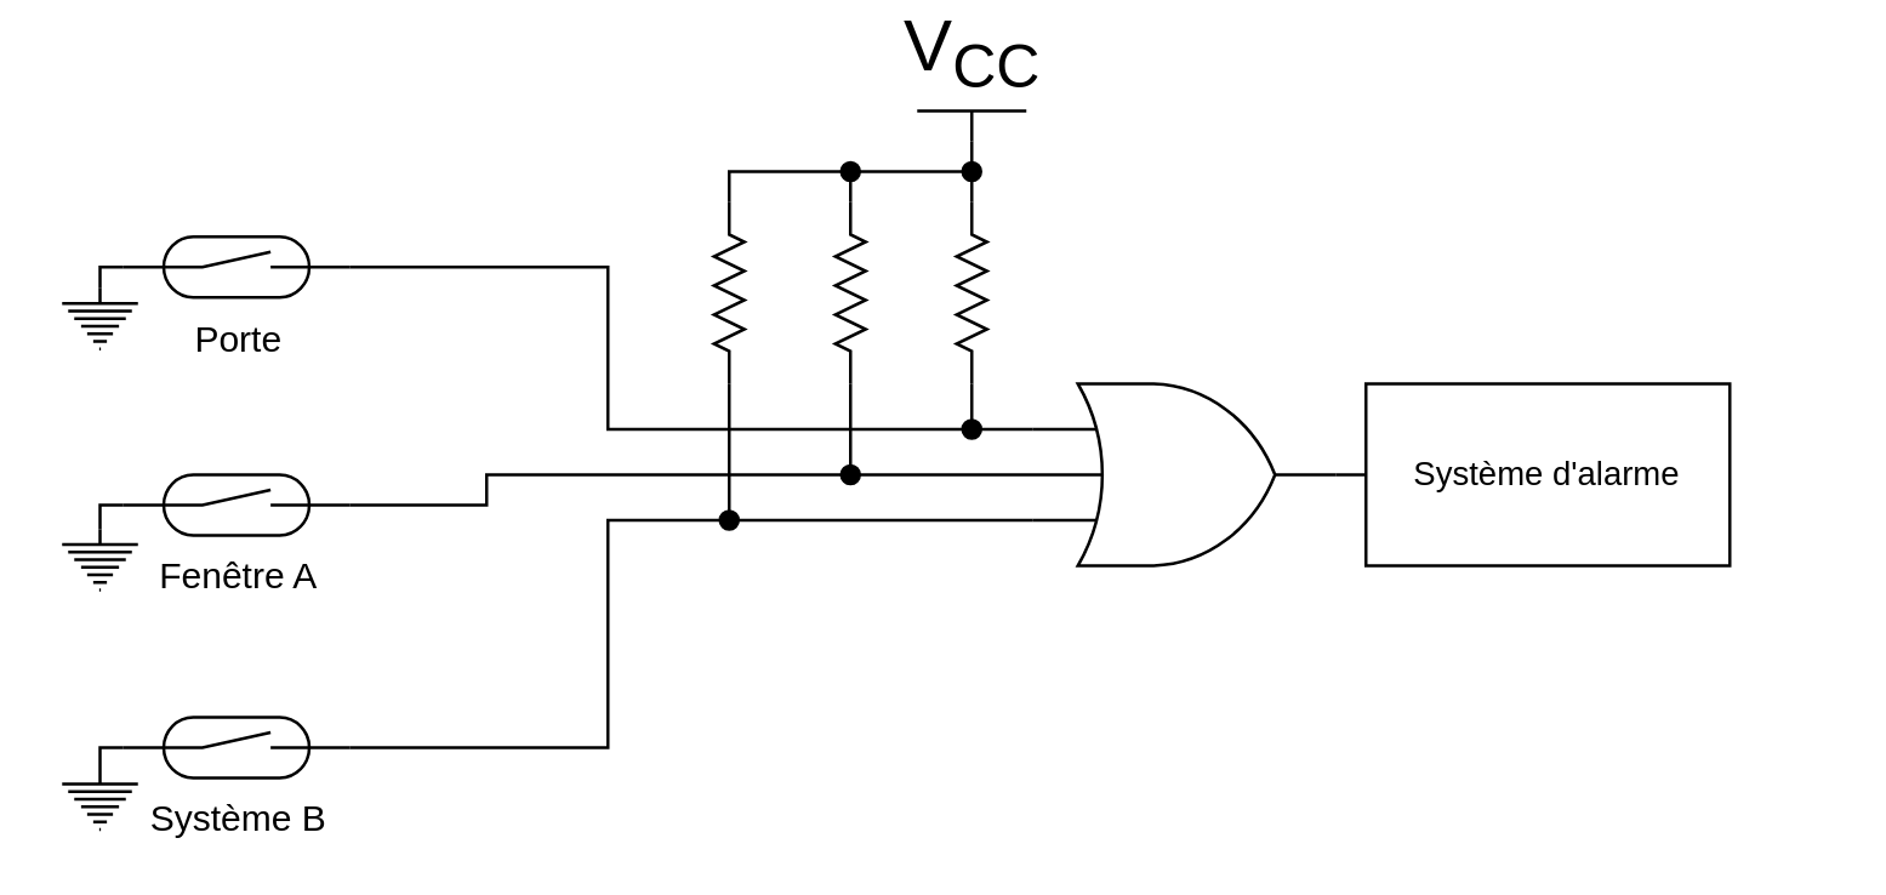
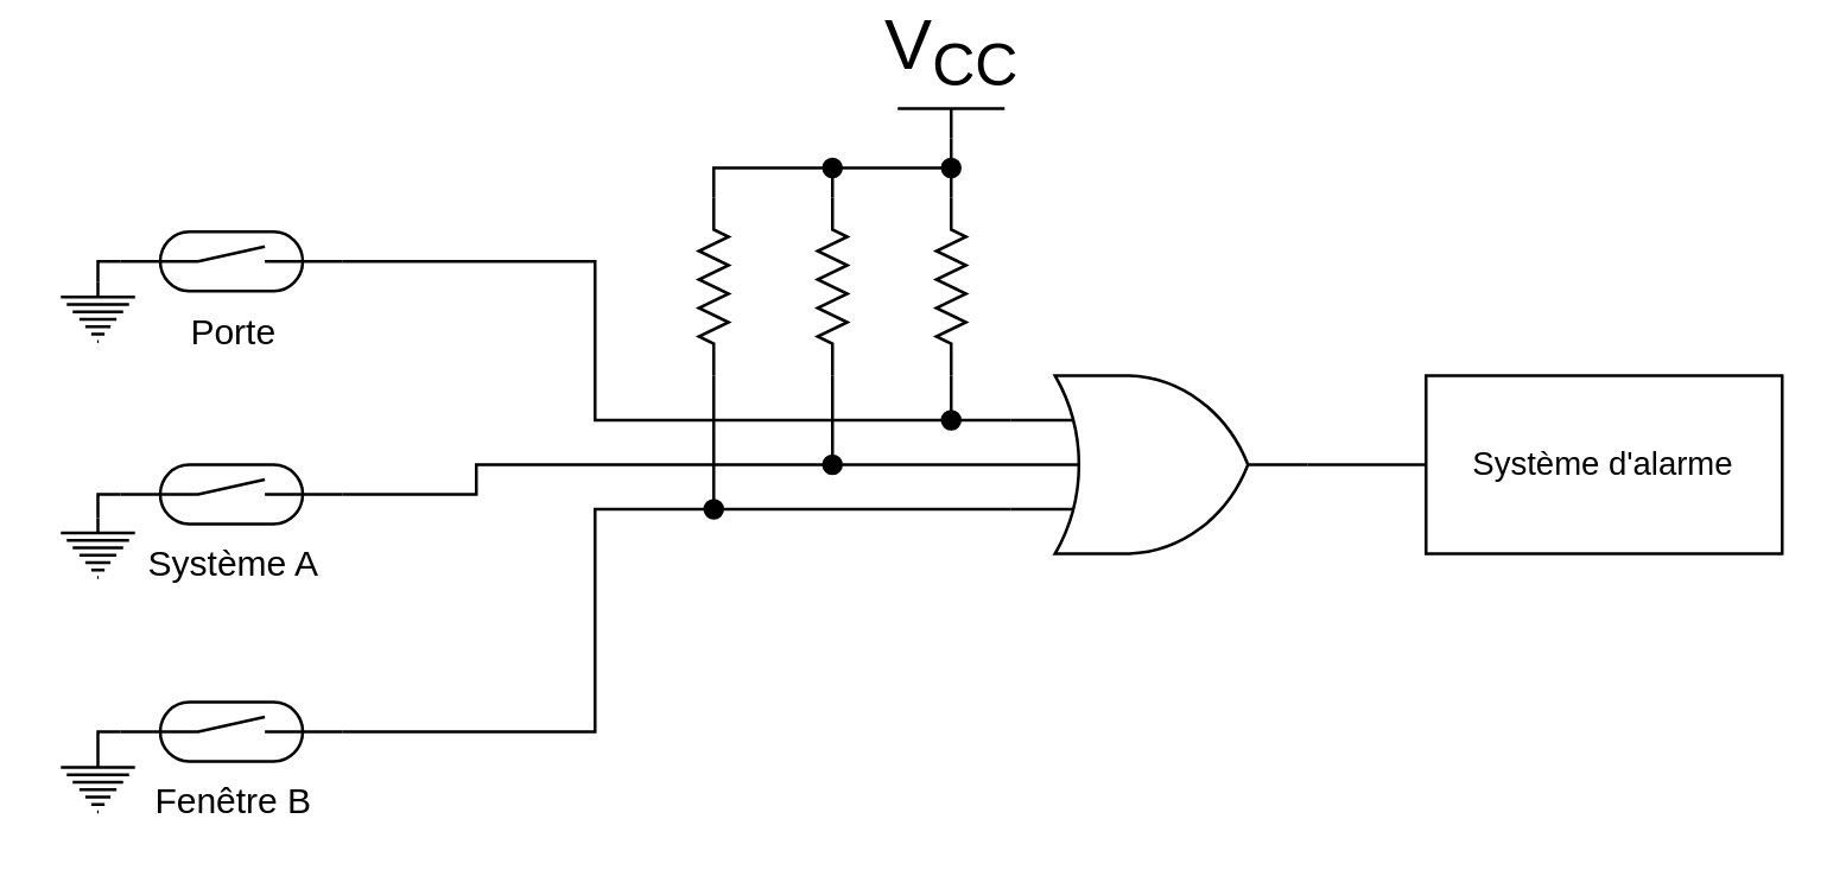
  <mxCell id="0" />
  <mxCell id="1" parent="0" />
  <mxCell id="2" style="edgeStyle=orthogonalEdgeStyle;shape=connector;rounded=0;orthogonalLoop=1;jettySize=auto;html=1;exitX=0;exitY=0.25;exitDx=0;exitDy=0;exitPerimeter=0;entryX=1;entryY=0.5;entryDx=0;entryDy=0;strokeColor=default;align=center;verticalAlign=middle;fontFamily=Helvetica;fontSize=11;fontColor=default;labelBackgroundColor=default;endArrow=none;endFill=0;" parent="1" source="4" target="19" edge="1"><mxGeometry relative="1" as="geometry" /></mxCell>
  <mxCell id="3" style="edgeStyle=orthogonalEdgeStyle;shape=connector;rounded=0;orthogonalLoop=1;jettySize=auto;html=1;exitX=0;exitY=0.75;exitDx=0;exitDy=0;exitPerimeter=0;entryX=1;entryY=0.5;entryDx=0;entryDy=0;strokeColor=default;align=center;verticalAlign=middle;fontFamily=Helvetica;fontSize=11;fontColor=default;labelBackgroundColor=default;endArrow=none;endFill=0;" parent="1" source="4" target="23" edge="1"><mxGeometry relative="1" as="geometry" /></mxCell>
  <mxCell id="4" value="" style="verticalLabelPosition=bottom;shadow=0;dashed=0;align=center;html=1;verticalAlign=top;shape=mxgraph.electrical.logic_gates.logic_gate;operation=or;" parent="1" vertex="1"><mxGeometry x="340" y="110" width="100" height="60" as="geometry" /></mxCell>
  <mxCell id="5" style="edgeStyle=orthogonalEdgeStyle;shape=connector;rounded=0;orthogonalLoop=1;jettySize=auto;html=1;exitX=1;exitY=0.5;exitDx=0;exitDy=0;strokeColor=default;align=center;verticalAlign=middle;fontFamily=Helvetica;fontSize=11;fontColor=default;labelBackgroundColor=default;endArrow=none;endFill=0;entryX=0;entryY=0.5;entryDx=0;entryDy=0;" parent="1" source="6" target="19" edge="1"><mxGeometry relative="1" as="geometry"><mxPoint x="210" y="130" as="targetPoint" /><Array as="points"><mxPoint x="200" y="72" /><mxPoint x="200" y="125" /></Array></mxGeometry></mxCell>
  <mxCell id="6" value="Porte" style="pointerEvents=1;verticalLabelPosition=bottom;shadow=0;dashed=0;align=center;html=1;verticalAlign=top;shape=mxgraph.electrical.electro-mechanical.reedSwitch2;elSwitchState=off;" parent="1" vertex="1"><mxGeometry x="40" y="61.5" width="75" height="20" as="geometry" /></mxCell>
  <mxCell id="7" style="edgeStyle=orthogonalEdgeStyle;shape=connector;rounded=0;orthogonalLoop=1;jettySize=auto;html=1;exitX=0;exitY=0.5;exitDx=0;exitDy=0;exitPerimeter=0;entryX=0.5;entryY=0;entryDx=0;entryDy=0;strokeColor=default;align=center;verticalAlign=middle;fontFamily=Helvetica;fontSize=11;fontColor=default;labelBackgroundColor=default;endArrow=none;endFill=0;" parent="1" source="9" target="19" edge="1"><mxGeometry relative="1" as="geometry" /></mxCell>
  <mxCell id="8" style="edgeStyle=orthogonalEdgeStyle;shape=connector;rounded=0;orthogonalLoop=1;jettySize=auto;html=1;exitX=1;exitY=0.5;exitDx=0;exitDy=0;exitPerimeter=0;entryX=0.5;entryY=1;entryDx=0;entryDy=0;strokeColor=default;align=center;verticalAlign=middle;fontFamily=Helvetica;fontSize=11;fontColor=default;labelBackgroundColor=default;endArrow=none;endFill=0;" parent="1" source="9" target="26" edge="1"><mxGeometry relative="1" as="geometry" /></mxCell>
  <mxCell id="9" value="" style="pointerEvents=1;verticalLabelPosition=bottom;shadow=0;dashed=0;align=center;html=1;verticalAlign=top;shape=mxgraph.electrical.resistors.resistor_2;rotation=-90;" parent="1" vertex="1"><mxGeometry x="290" y="75" width="60" height="10" as="geometry" /></mxCell>
  <mxCell id="10" style="edgeStyle=orthogonalEdgeStyle;shape=connector;rounded=0;orthogonalLoop=1;jettySize=auto;html=1;exitX=0;exitY=0.5;exitDx=0;exitDy=0;exitPerimeter=0;entryX=0.5;entryY=0;entryDx=0;entryDy=0;strokeColor=default;align=center;verticalAlign=middle;fontFamily=Helvetica;fontSize=11;fontColor=default;labelBackgroundColor=default;endArrow=none;endFill=0;" parent="1" source="12" target="21" edge="1"><mxGeometry relative="1" as="geometry" /></mxCell>
  <mxCell id="11" style="edgeStyle=orthogonalEdgeStyle;shape=connector;rounded=0;orthogonalLoop=1;jettySize=auto;html=1;exitX=1;exitY=0.5;exitDx=0;exitDy=0;exitPerimeter=0;entryX=0.5;entryY=1;entryDx=0;entryDy=0;strokeColor=default;align=center;verticalAlign=middle;fontFamily=Helvetica;fontSize=11;fontColor=default;labelBackgroundColor=default;endArrow=none;endFill=0;" parent="1" source="12" target="25" edge="1"><mxGeometry relative="1" as="geometry" /></mxCell>
  <mxCell id="12" value="" style="pointerEvents=1;verticalLabelPosition=bottom;shadow=0;dashed=0;align=center;html=1;verticalAlign=top;shape=mxgraph.electrical.resistors.resistor_2;rotation=-90;" parent="1" vertex="1"><mxGeometry x="250" y="75" width="60" height="10" as="geometry" /></mxCell>
  <mxCell id="13" style="edgeStyle=orthogonalEdgeStyle;shape=connector;rounded=0;orthogonalLoop=1;jettySize=auto;html=1;exitX=0;exitY=0.5;exitDx=0;exitDy=0;exitPerimeter=0;entryX=0.5;entryY=0;entryDx=0;entryDy=0;strokeColor=default;align=center;verticalAlign=middle;fontFamily=Helvetica;fontSize=11;fontColor=default;labelBackgroundColor=default;endArrow=none;endFill=0;" parent="1" source="15" target="23" edge="1"><mxGeometry relative="1" as="geometry" /></mxCell>
  <mxCell id="14" style="edgeStyle=orthogonalEdgeStyle;shape=connector;rounded=0;orthogonalLoop=1;jettySize=auto;html=1;exitX=1;exitY=0.5;exitDx=0;exitDy=0;exitPerimeter=0;entryX=0;entryY=0.5;entryDx=0;entryDy=0;strokeColor=default;align=center;verticalAlign=middle;fontFamily=Helvetica;fontSize=11;fontColor=default;labelBackgroundColor=default;endArrow=none;endFill=0;" parent="1" source="15" target="25" edge="1"><mxGeometry relative="1" as="geometry"><Array as="points"><mxPoint x="240" y="40" /></Array></mxGeometry></mxCell>
  <mxCell id="15" value="" style="pointerEvents=1;verticalLabelPosition=bottom;shadow=0;dashed=0;align=center;html=1;verticalAlign=top;shape=mxgraph.electrical.resistors.resistor_2;rotation=-90;" parent="1" vertex="1"><mxGeometry x="210" y="75" width="60" height="10" as="geometry" /></mxCell>
  <mxCell id="16" style="edgeStyle=orthogonalEdgeStyle;shape=connector;rounded=0;orthogonalLoop=1;jettySize=auto;html=1;exitX=0.5;exitY=0;exitDx=0;exitDy=0;exitPerimeter=0;entryX=0.5;entryY=0;entryDx=0;entryDy=0;strokeColor=default;align=center;verticalAlign=middle;fontFamily=Helvetica;fontSize=11;fontColor=default;labelBackgroundColor=default;endArrow=none;endFill=0;" parent="1" source="17" target="26" edge="1"><mxGeometry relative="1" as="geometry" /></mxCell>
  <mxCell id="17" value="V&lt;sub&gt;CC&lt;/sub&gt;" style="verticalLabelPosition=top;verticalAlign=bottom;shape=mxgraph.electrical.signal_sources.vdd;shadow=0;dashed=0;align=center;strokeWidth=1;fontSize=24;html=1;flipV=1;" parent="1" vertex="1"><mxGeometry x="302" y="20" width="36" height="10" as="geometry" /></mxCell>
  <mxCell id="18" value="" style="pointerEvents=1;verticalLabelPosition=bottom;shadow=0;dashed=0;align=center;html=1;verticalAlign=top;shape=mxgraph.electrical.signal_sources.protective_earth;fontFamily=Helvetica;fontSize=11;fontColor=default;labelBackgroundColor=default;" parent="1" vertex="1"><mxGeometry x="20" y="237" width="25" height="20" as="geometry" /></mxCell>
  <mxCell id="19" value="" style="verticalLabelPosition=bottom;shadow=0;dashed=0;align=center;html=1;verticalAlign=top;strokeWidth=1;shape=ellipse;perimeter=ellipsePerimeter;fontFamily=Helvetica;fontSize=11;fontColor=default;labelBackgroundColor=default;fillStyle=solid;fillColor=#000000;" parent="1" vertex="1"><mxGeometry x="317" y="122" width="6" height="6" as="geometry" /></mxCell>
  <mxCell id="20" style="edgeStyle=orthogonalEdgeStyle;shape=connector;rounded=0;orthogonalLoop=1;jettySize=auto;html=1;exitX=0;exitY=0.5;exitDx=0;exitDy=0;entryX=1;entryY=0.5;entryDx=0;entryDy=0;strokeColor=default;align=center;verticalAlign=middle;fontFamily=Helvetica;fontSize=11;fontColor=default;labelBackgroundColor=default;endArrow=none;endFill=0;" parent="1" source="21" target="28" edge="1"><mxGeometry relative="1" as="geometry"><Array as="points"><mxPoint x="160" y="140" /><mxPoint x="160" y="150" /></Array></mxGeometry></mxCell>
  <mxCell id="21" value="" style="verticalLabelPosition=bottom;shadow=0;dashed=0;align=center;html=1;verticalAlign=top;strokeWidth=1;shape=ellipse;perimeter=ellipsePerimeter;fontFamily=Helvetica;fontSize=11;fontColor=default;labelBackgroundColor=default;fillStyle=solid;fillColor=#000000;" parent="1" vertex="1"><mxGeometry x="277" y="137" width="6" height="6" as="geometry" /></mxCell>
  <mxCell id="22" style="edgeStyle=orthogonalEdgeStyle;shape=connector;rounded=0;orthogonalLoop=1;jettySize=auto;html=1;exitX=0;exitY=0.5;exitDx=0;exitDy=0;entryX=1;entryY=0.5;entryDx=0;entryDy=0;strokeColor=default;align=center;verticalAlign=middle;fontFamily=Helvetica;fontSize=11;fontColor=default;labelBackgroundColor=default;endArrow=none;endFill=0;" parent="1" source="23" target="29" edge="1"><mxGeometry relative="1" as="geometry"><Array as="points"><mxPoint x="200" y="155" /><mxPoint x="200" y="230" /></Array></mxGeometry></mxCell>
  <mxCell id="23" value="" style="verticalLabelPosition=bottom;shadow=0;dashed=0;align=center;html=1;verticalAlign=top;strokeWidth=1;shape=ellipse;perimeter=ellipsePerimeter;fontFamily=Helvetica;fontSize=11;fontColor=default;labelBackgroundColor=default;fillStyle=solid;fillColor=#000000;" parent="1" vertex="1"><mxGeometry x="237" y="152" width="6" height="6" as="geometry" /></mxCell>
  <mxCell id="24" value="" style="endArrow=none;html=1;rounded=0;strokeColor=default;align=center;verticalAlign=middle;fontFamily=Helvetica;fontSize=11;fontColor=default;labelBackgroundColor=default;edgeStyle=orthogonalEdgeStyle;exitX=1;exitY=0.5;exitDx=0;exitDy=0;" parent="1" source="21" edge="1"><mxGeometry width="50" height="50" relative="1" as="geometry"><mxPoint x="290" y="140" as="sourcePoint" /><mxPoint x="363" y="140" as="targetPoint" /></mxGeometry></mxCell>
  <mxCell id="25" value="" style="verticalLabelPosition=bottom;shadow=0;dashed=0;align=center;html=1;verticalAlign=top;strokeWidth=1;shape=ellipse;perimeter=ellipsePerimeter;fontFamily=Helvetica;fontSize=11;fontColor=default;labelBackgroundColor=default;fillStyle=solid;fillColor=#000000;" parent="1" vertex="1"><mxGeometry x="277" y="37" width="6" height="6" as="geometry" /></mxCell>
  <mxCell id="26" value="" style="verticalLabelPosition=bottom;shadow=0;dashed=0;align=center;html=1;verticalAlign=top;strokeWidth=1;shape=ellipse;perimeter=ellipsePerimeter;fontFamily=Helvetica;fontSize=11;fontColor=default;labelBackgroundColor=default;fillStyle=solid;fillColor=#000000;" parent="1" vertex="1"><mxGeometry x="317" y="37" width="6" height="6" as="geometry" /></mxCell>
  <mxCell id="27" style="edgeStyle=orthogonalEdgeStyle;shape=connector;rounded=0;orthogonalLoop=1;jettySize=auto;html=1;exitX=1;exitY=0.5;exitDx=0;exitDy=0;entryX=0;entryY=0.5;entryDx=0;entryDy=0;strokeColor=default;align=center;verticalAlign=middle;fontFamily=Helvetica;fontSize=11;fontColor=default;labelBackgroundColor=default;endArrow=none;endFill=0;" parent="1" source="25" target="26" edge="1"><mxGeometry relative="1" as="geometry" /></mxCell>
- <mxCell id="28" value="Fenêtre A" style="pointerEvents=1;verticalLabelPosition=bottom;shadow=0;dashed=0;align=center;html=1;verticalAlign=top;shape=mxgraph.electrical.electro-mechanical.reedSwitch2;elSwitchState=off;" parent="1" vertex="1"><mxGeometry x="40" y="140" width="75" height="20" as="geometry" /></mxCell>
- <mxCell id="29" value="Système B" style="pointerEvents=1;verticalLabelPosition=bottom;shadow=0;dashed=0;align=center;html=1;verticalAlign=top;shape=mxgraph.electrical.electro-mechanical.reedSwitch2;elSwitchState=off;" parent="1" vertex="1"><mxGeometry x="40" y="220" width="75" height="20" as="geometry" /></mxCell>
+ <mxCell id="28" value="Système A" style="pointerEvents=1;verticalLabelPosition=bottom;shadow=0;dashed=0;align=center;html=1;verticalAlign=top;shape=mxgraph.electrical.electro-mechanical.reedSwitch2;elSwitchState=off;" parent="1" vertex="1"><mxGeometry x="40" y="140" width="75" height="20" as="geometry" /></mxCell>
+ <mxCell id="29" value="Fenêtre B" style="pointerEvents=1;verticalLabelPosition=bottom;shadow=0;dashed=0;align=center;html=1;verticalAlign=top;shape=mxgraph.electrical.electro-mechanical.reedSwitch2;elSwitchState=off;" parent="1" vertex="1"><mxGeometry x="40" y="220" width="75" height="20" as="geometry" /></mxCell>
  <mxCell id="30" value="" style="pointerEvents=1;verticalLabelPosition=bottom;shadow=0;dashed=0;align=center;html=1;verticalAlign=top;shape=mxgraph.electrical.signal_sources.protective_earth;fontFamily=Helvetica;fontSize=11;fontColor=default;labelBackgroundColor=default;" parent="1" vertex="1"><mxGeometry x="20" y="158" width="25" height="20" as="geometry" /></mxCell>
  <mxCell id="31" value="" style="pointerEvents=1;verticalLabelPosition=bottom;shadow=0;dashed=0;align=center;html=1;verticalAlign=top;shape=mxgraph.electrical.signal_sources.protective_earth;fontFamily=Helvetica;fontSize=11;fontColor=default;labelBackgroundColor=default;" parent="1" vertex="1"><mxGeometry x="20" y="78.5" width="25" height="20" as="geometry" /></mxCell>
  <mxCell id="32" style="edgeStyle=orthogonalEdgeStyle;shape=connector;rounded=0;orthogonalLoop=1;jettySize=auto;html=1;exitX=0;exitY=0.5;exitDx=0;exitDy=0;entryX=0.5;entryY=0;entryDx=0;entryDy=0;entryPerimeter=0;strokeColor=default;align=center;verticalAlign=middle;fontFamily=Helvetica;fontSize=11;fontColor=default;labelBackgroundColor=default;endArrow=none;endFill=0;" parent="1" source="29" target="18" edge="1"><mxGeometry relative="1" as="geometry" /></mxCell>
  <mxCell id="33" style="edgeStyle=orthogonalEdgeStyle;shape=connector;rounded=0;orthogonalLoop=1;jettySize=auto;html=1;exitX=0;exitY=0.5;exitDx=0;exitDy=0;entryX=0.5;entryY=0;entryDx=0;entryDy=0;entryPerimeter=0;strokeColor=default;align=center;verticalAlign=middle;fontFamily=Helvetica;fontSize=11;fontColor=default;labelBackgroundColor=default;endArrow=none;endFill=0;" parent="1" source="28" target="30" edge="1"><mxGeometry relative="1" as="geometry" /></mxCell>
  <mxCell id="34" style="edgeStyle=orthogonalEdgeStyle;shape=connector;rounded=0;orthogonalLoop=1;jettySize=auto;html=1;exitX=0;exitY=0.5;exitDx=0;exitDy=0;entryX=0.5;entryY=0;entryDx=0;entryDy=0;entryPerimeter=0;strokeColor=default;align=center;verticalAlign=middle;fontFamily=Helvetica;fontSize=11;fontColor=default;labelBackgroundColor=default;endArrow=none;endFill=0;" parent="1" source="6" target="31" edge="1"><mxGeometry relative="1" as="geometry" /></mxCell>
- <mxCell id="35" value="Système d'alarme" style="rounded=0;whiteSpace=wrap;html=1;fontFamily=Helvetica;fontSize=11;fontColor=default;labelBackgroundColor=default;" parent="1" vertex="1"><mxGeometry x="450" y="110" width="120" height="60" as="geometry" /></mxCell>
+ <mxCell id="35" value="Système d'alarme" style="rounded=0;whiteSpace=wrap;html=1;fontFamily=Helvetica;fontSize=11;fontColor=default;labelBackgroundColor=default;" parent="1" vertex="1"><mxGeometry x="480" y="110" width="120" height="60" as="geometry" /></mxCell>
  <mxCell id="36" style="edgeStyle=orthogonalEdgeStyle;shape=connector;rounded=0;orthogonalLoop=1;jettySize=auto;html=1;exitX=1;exitY=0.5;exitDx=0;exitDy=0;exitPerimeter=0;entryX=0;entryY=0.5;entryDx=0;entryDy=0;strokeColor=default;align=center;verticalAlign=middle;fontFamily=Helvetica;fontSize=11;fontColor=default;labelBackgroundColor=default;endArrow=none;endFill=0;" parent="1" source="4" target="35" edge="1"><mxGeometry relative="1" as="geometry" /></mxCell>
